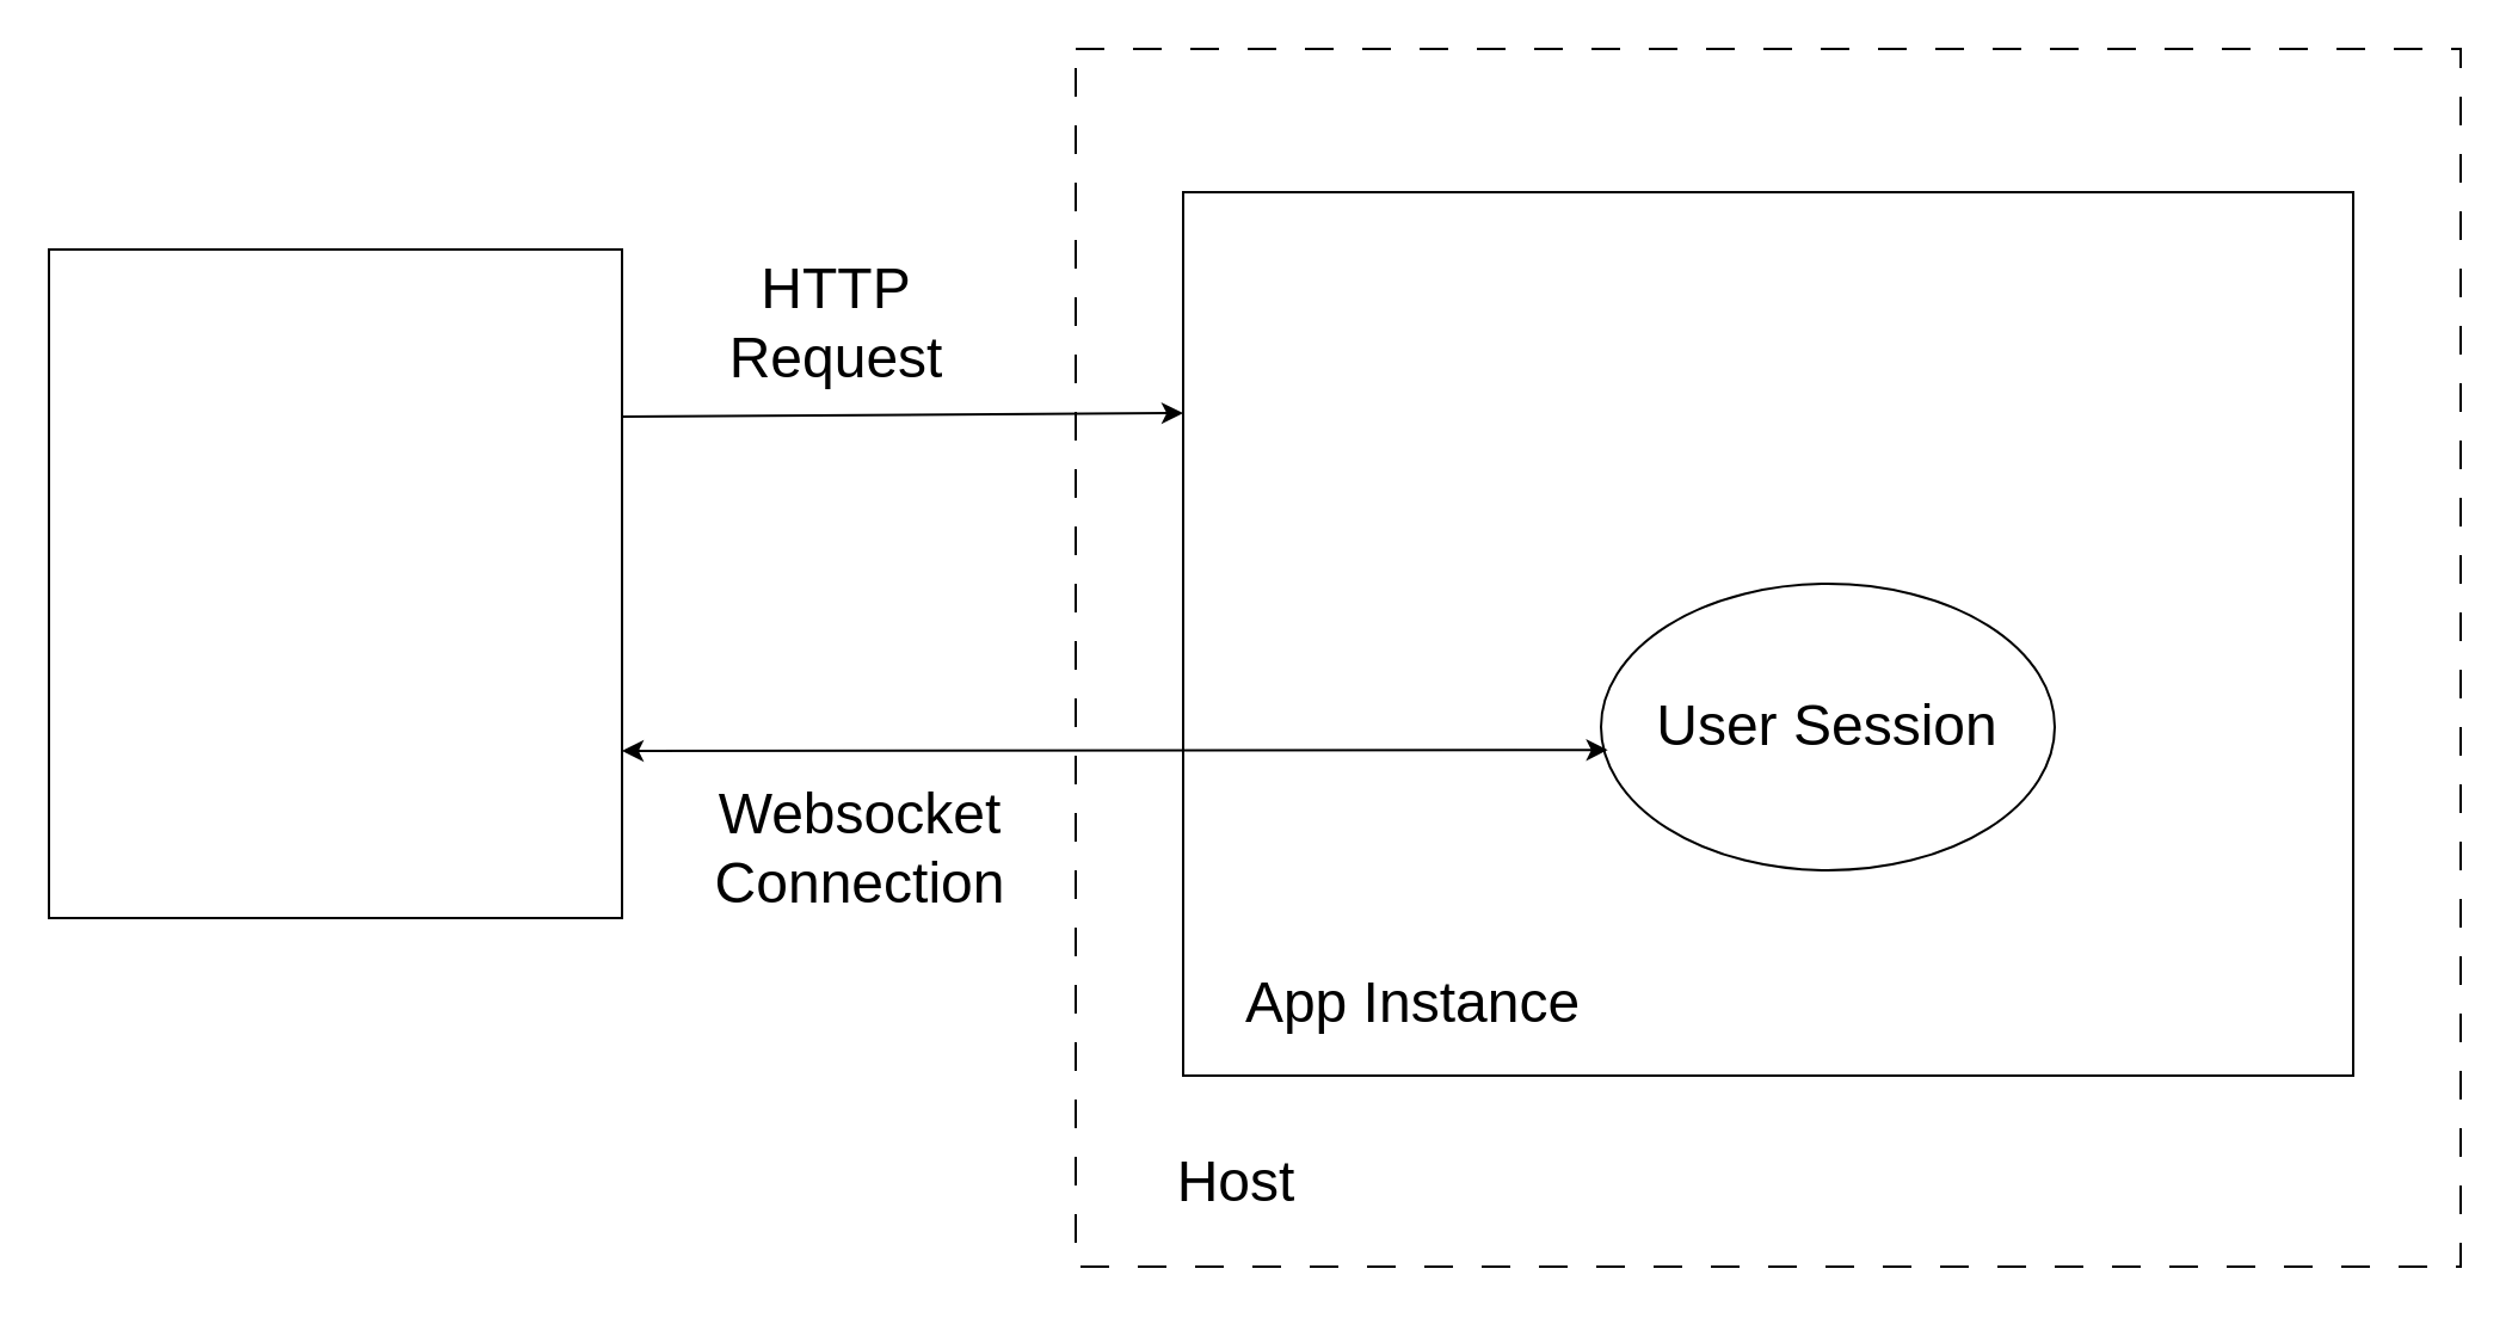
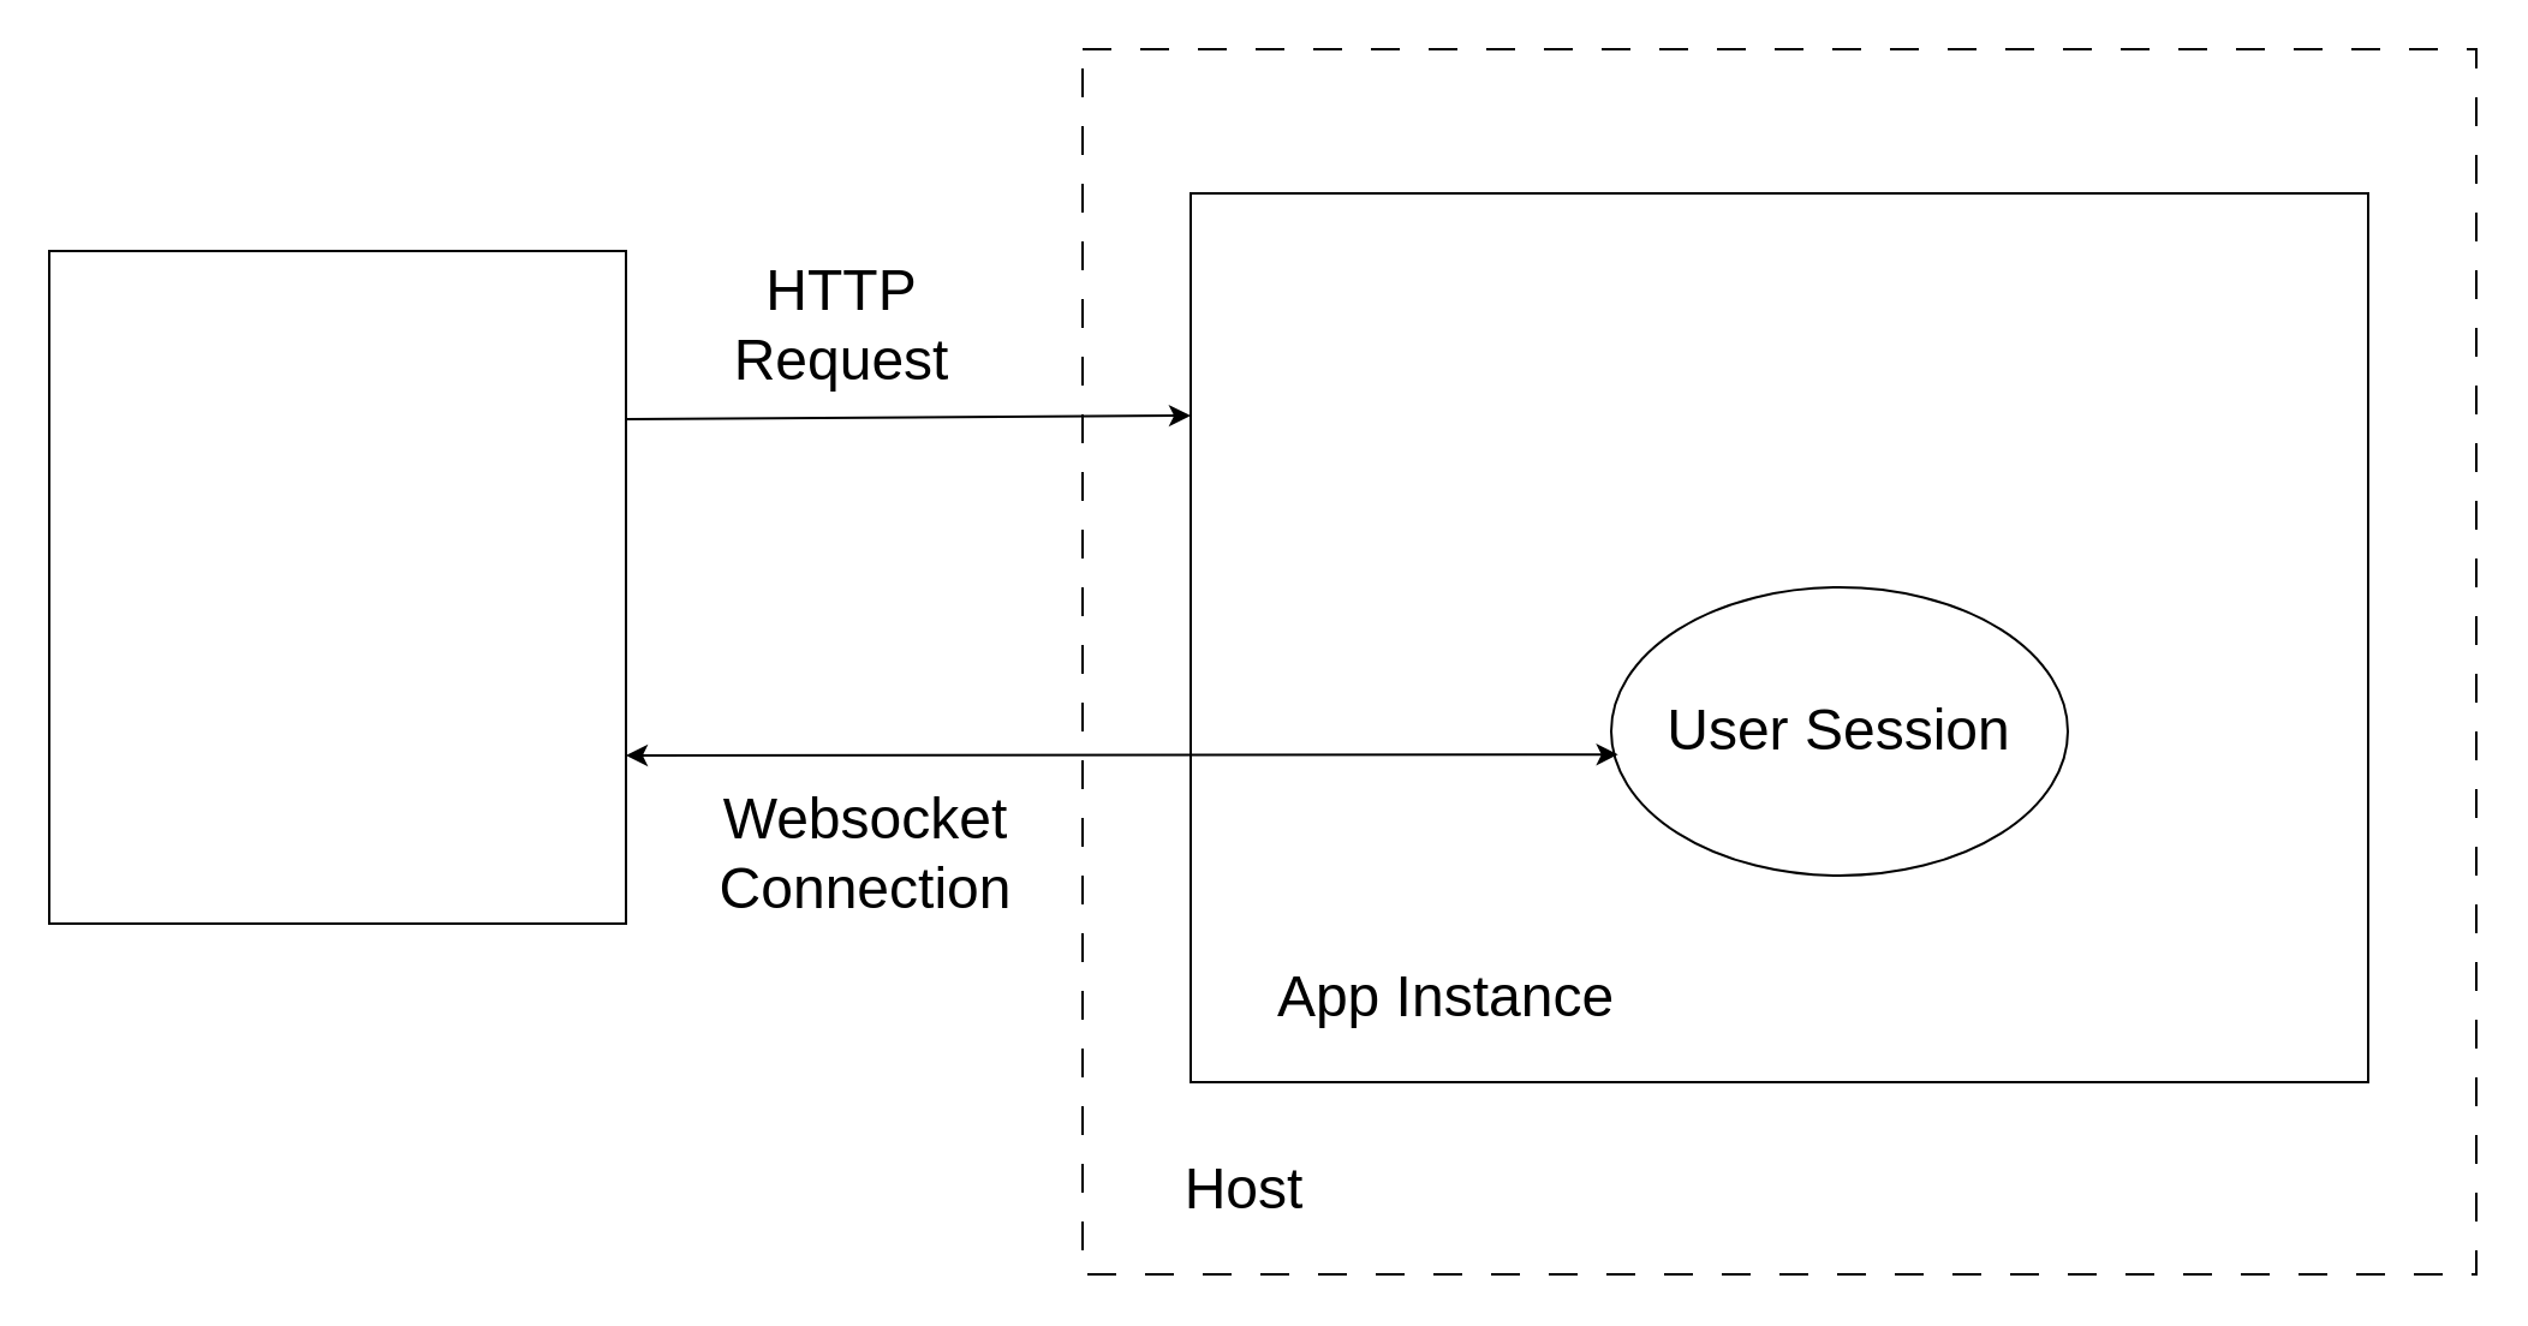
  <mxCell id="0" />
  <mxCell id="1" parent="0" />
  <mxCell id="2" value="" style="rounded=0;whiteSpace=wrap;html=1;fillColor=none;dashed=1;dashPattern=12 12;" vertex="1" parent="1"><mxGeometry x="450" y="20" width="580" height="510" as="geometry" /></mxCell>
  <mxCell id="3" value="" style="rounded=0;whiteSpace=wrap;html=1;glass=0;shadow=0;" vertex="1" parent="1"><mxGeometry x="495" y="80" width="490" height="370" as="geometry" /></mxCell>
  <mxCell id="4" value="" style="rounded=0;whiteSpace=wrap;html=1;" vertex="1" parent="1"><mxGeometry x="20" y="104" width="240" height="280" as="geometry" /></mxCell>
- <mxCell id="5" value="&lt;font style=&quot;font-size: 24px;&quot;&gt;App Instance&lt;br&gt;&lt;/font&gt;" style="text;html=1;align=center;verticalAlign=middle;whiteSpace=wrap;rounded=0;" vertex="1" parent="1"><mxGeometry x="510" y="405" width="163" height="30" as="geometry" /></mxCell>
+ <mxCell id="5" value="&lt;font style=&quot;font-size: 24px;&quot;&gt;App Instance&lt;br&gt;&lt;/font&gt;" style="text;html=1;align=center;verticalAlign=middle;whiteSpace=wrap;rounded=0;" vertex="1" parent="1"><mxGeometry x="520" y="400" width="163" height="30" as="geometry" /></mxCell>
  <mxCell id="6" value="&lt;font style=&quot;font-size: 24px;&quot;&gt;Host&lt;br&gt;&lt;/font&gt;" style="text;html=1;align=center;verticalAlign=middle;whiteSpace=wrap;rounded=0;" vertex="1" parent="1"><mxGeometry x="470" y="480" width="95" height="30" as="geometry" /></mxCell>
  <mxCell id="7" value="&lt;font style=&quot;font-size: 24px;&quot;&gt;User Session&lt;br&gt;&lt;/font&gt;" style="ellipse;whiteSpace=wrap;html=1;" vertex="1" parent="1"><mxGeometry x="670" y="244" width="190" height="120" as="geometry" /></mxCell>
  <mxCell id="8" value="" style="endArrow=classic;html=1;exitX=1;exitY=0.25;exitDx=0;exitDy=0;entryX=0;entryY=0.25;entryDx=0;entryDy=0;" edge="1" parent="1" source="4" target="3"><mxGeometry width="50" height="50" relative="1" as="geometry"><mxPoint x="490" y="330" as="sourcePoint" /><mxPoint x="540" y="280" as="targetPoint" /></mxGeometry></mxCell>
  <mxCell id="9" value="" style="endArrow=classic;startArrow=classic;html=1;exitX=1;exitY=0.75;exitDx=0;exitDy=0;entryX=0.015;entryY=0.58;entryDx=0;entryDy=0;entryPerimeter=0;" edge="1" parent="1" source="4" target="7"><mxGeometry width="50" height="50" relative="1" as="geometry"><mxPoint x="490" y="330" as="sourcePoint" /><mxPoint x="540" y="280" as="targetPoint" /></mxGeometry></mxCell>
  <mxCell id="10" value="&lt;div align=&quot;center&quot;&gt;&lt;font style=&quot;font-size: 24px;&quot;&gt;HTTP Request&lt;/font&gt;&lt;br&gt;&lt;/div&gt;" style="text;html=1;align=center;verticalAlign=middle;whiteSpace=wrap;rounded=0;" vertex="1" parent="1"><mxGeometry x="320" y="120" width="60" height="30" as="geometry" /></mxCell>
  <mxCell id="11" value="&lt;font style=&quot;font-size: 24px;&quot;&gt;Websocket Connection&lt;br&gt;&lt;/font&gt;" style="text;html=1;align=center;verticalAlign=middle;whiteSpace=wrap;rounded=0;" vertex="1" parent="1"><mxGeometry x="330" y="340" width="60" height="30" as="geometry" /></mxCell>
